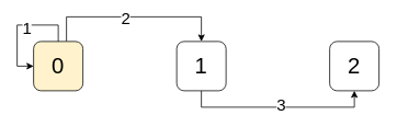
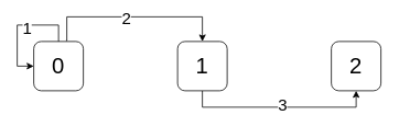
  <mxCell id="0" />
  <mxCell id="1" parent="0" />
  <mxCell id="2" style="edgeStyle=orthogonalEdgeStyle;rounded=0;orthogonalLoop=1;jettySize=auto;html=1;exitX=0.65;exitY=-0.017;exitDx=0;exitDy=0;entryX=0;entryY=0.5;entryDx=0;entryDy=0;exitPerimeter=0;" parent="1" source="4" target="7" edge="1"><mxGeometry relative="1" as="geometry"><Array as="points"><mxPoint x="80" y="49" /><mxPoint x="80" y="20" /><mxPoint x="244" y="20" /></Array></mxGeometry></mxCell>
  <mxCell id="3" value="2" style="edgeLabel;html=1;align=center;verticalAlign=middle;resizable=0;points=[];fontSize=20;" parent="2" vertex="1" connectable="0"><mxGeometry x="-0.088" relative="1" as="geometry"><mxPoint as="offset" /></mxGeometry></mxCell>
- <mxCell id="4" value="0" style="rounded=1;whiteSpace=wrap;html=1;fontSize=27;fillColor=#fff2cc;" parent="1" vertex="1"><mxGeometry x="40" y="50" width="60" height="60" as="geometry" /></mxCell>
+ <mxCell id="4" value="0" style="rounded=1;whiteSpace=wrap;html=1;fontSize=27;" parent="1" vertex="1"><mxGeometry x="40" y="50" width="60" height="60" as="geometry" /></mxCell>
  <mxCell id="5" style="edgeStyle=orthogonalEdgeStyle;rounded=0;orthogonalLoop=1;jettySize=auto;html=1;entryX=0.5;entryY=1;entryDx=0;entryDy=0;exitX=1;exitY=0.5;exitDx=0;exitDy=0;" edge="1" parent="1" source="7" target="8"><mxGeometry relative="1" as="geometry" /></mxCell>
  <mxCell id="6" value="&lt;font style=&quot;font-size: 20px;&quot;&gt;3&lt;/font&gt;" style="edgeLabel;html=1;align=center;verticalAlign=middle;resizable=0;points=[];fontSize=20;" vertex="1" connectable="0" parent="5"><mxGeometry x="0.026" y="4" relative="1" as="geometry"><mxPoint as="offset" /></mxGeometry></mxCell>
  <mxCell id="7" value="1" style="rounded=1;whiteSpace=wrap;html=1;fontSize=27;direction=south;" parent="1" vertex="1"><mxGeometry x="214" y="50" width="60" height="60" as="geometry" /></mxCell>
  <mxCell id="8" value="2" style="rounded=1;whiteSpace=wrap;html=1;fontSize=27;" parent="1" vertex="1"><mxGeometry x="400" y="50" width="60" height="60" as="geometry" /></mxCell>
  <mxCell id="9" style="edgeStyle=orthogonalEdgeStyle;rounded=0;orthogonalLoop=1;jettySize=auto;html=1;exitX=0.5;exitY=0;exitDx=0;exitDy=0;entryX=0;entryY=0.5;entryDx=0;entryDy=0;fontSize=24;" parent="1" source="4" target="4" edge="1"><mxGeometry relative="1" as="geometry"><Array as="points"><mxPoint x="70" y="30" /><mxPoint x="20" y="30" /><mxPoint x="20" y="80" /></Array></mxGeometry></mxCell>
  <mxCell id="10" value="1" style="edgeLabel;html=1;align=center;verticalAlign=middle;resizable=0;points=[];fontSize=20;" parent="9" vertex="1" connectable="0"><mxGeometry x="-0.157" y="2" relative="1" as="geometry"><mxPoint as="offset" /></mxGeometry></mxCell>
